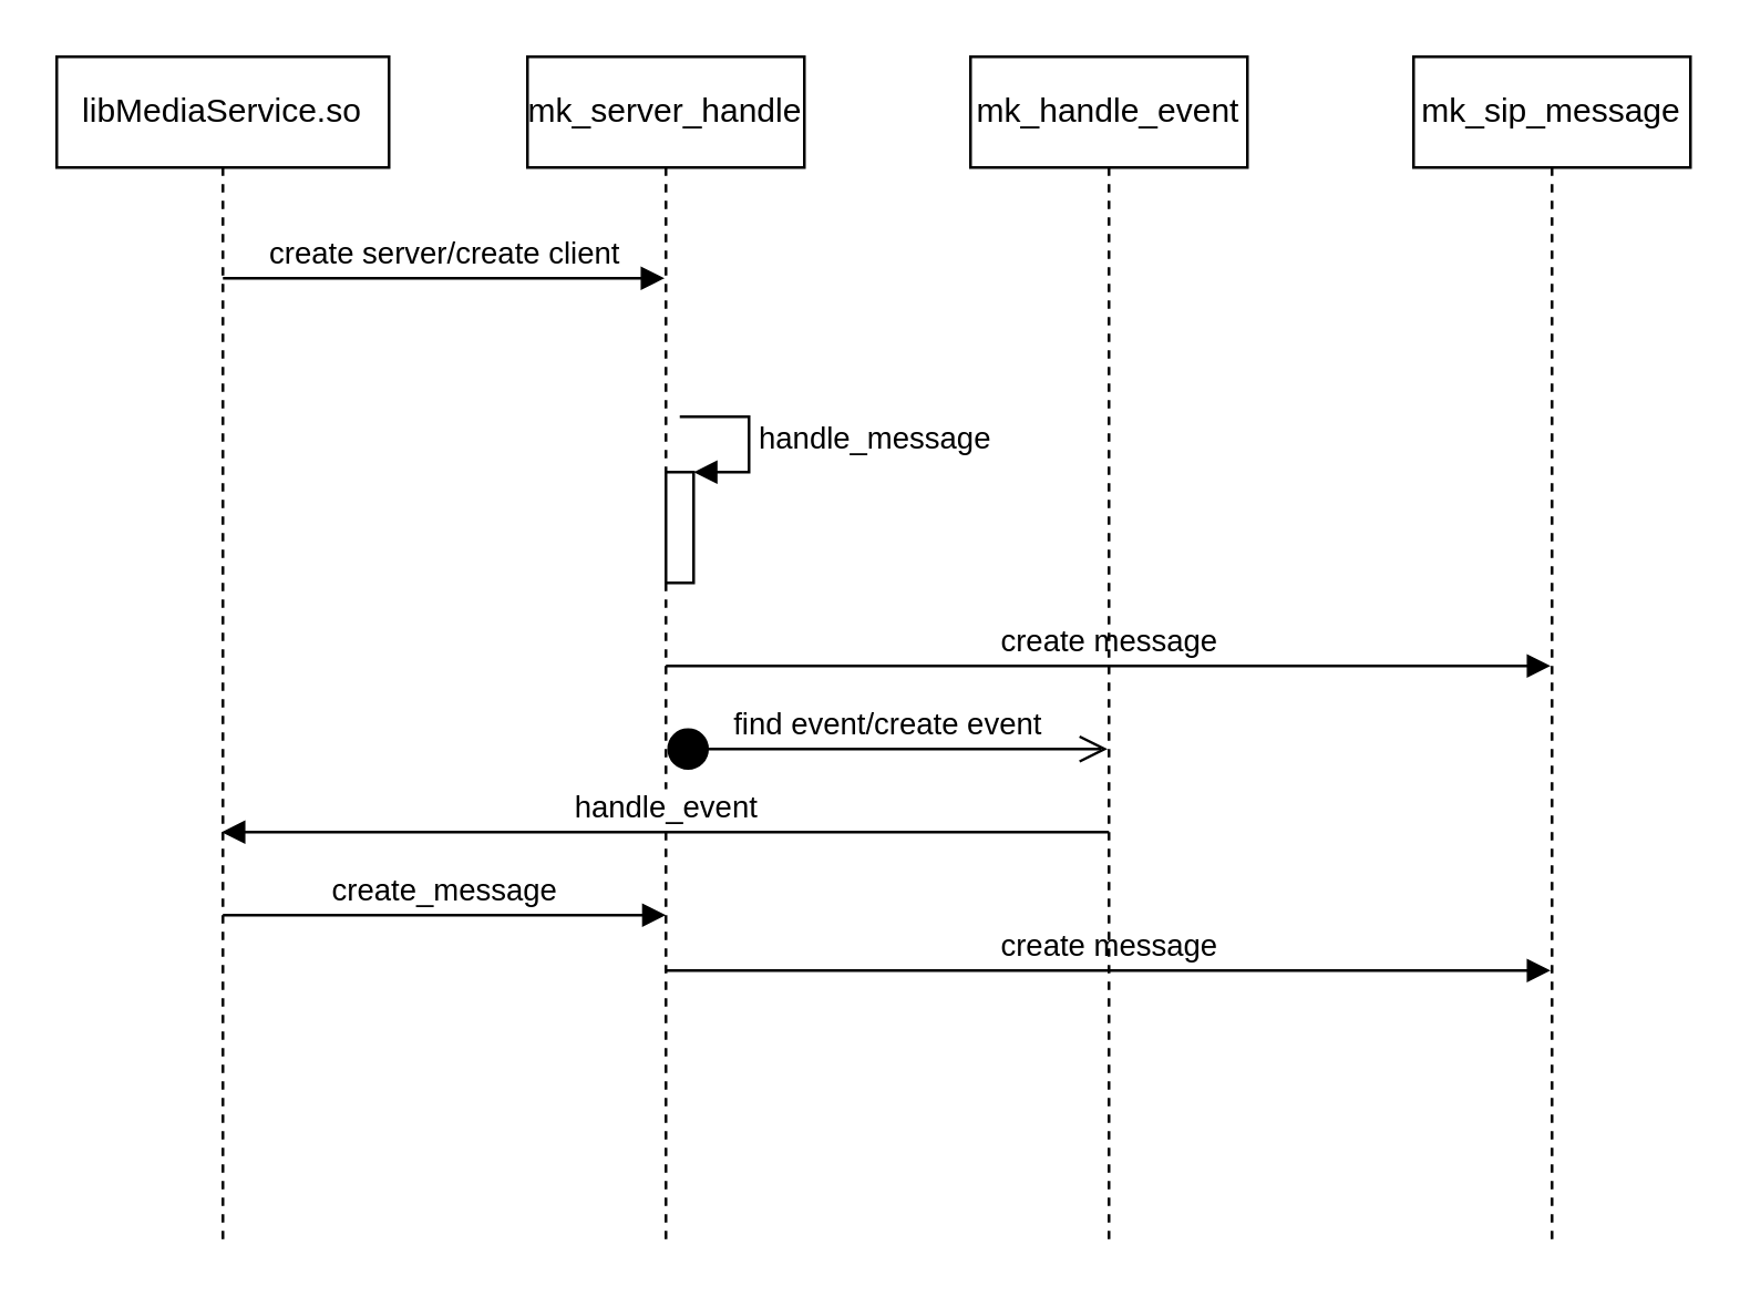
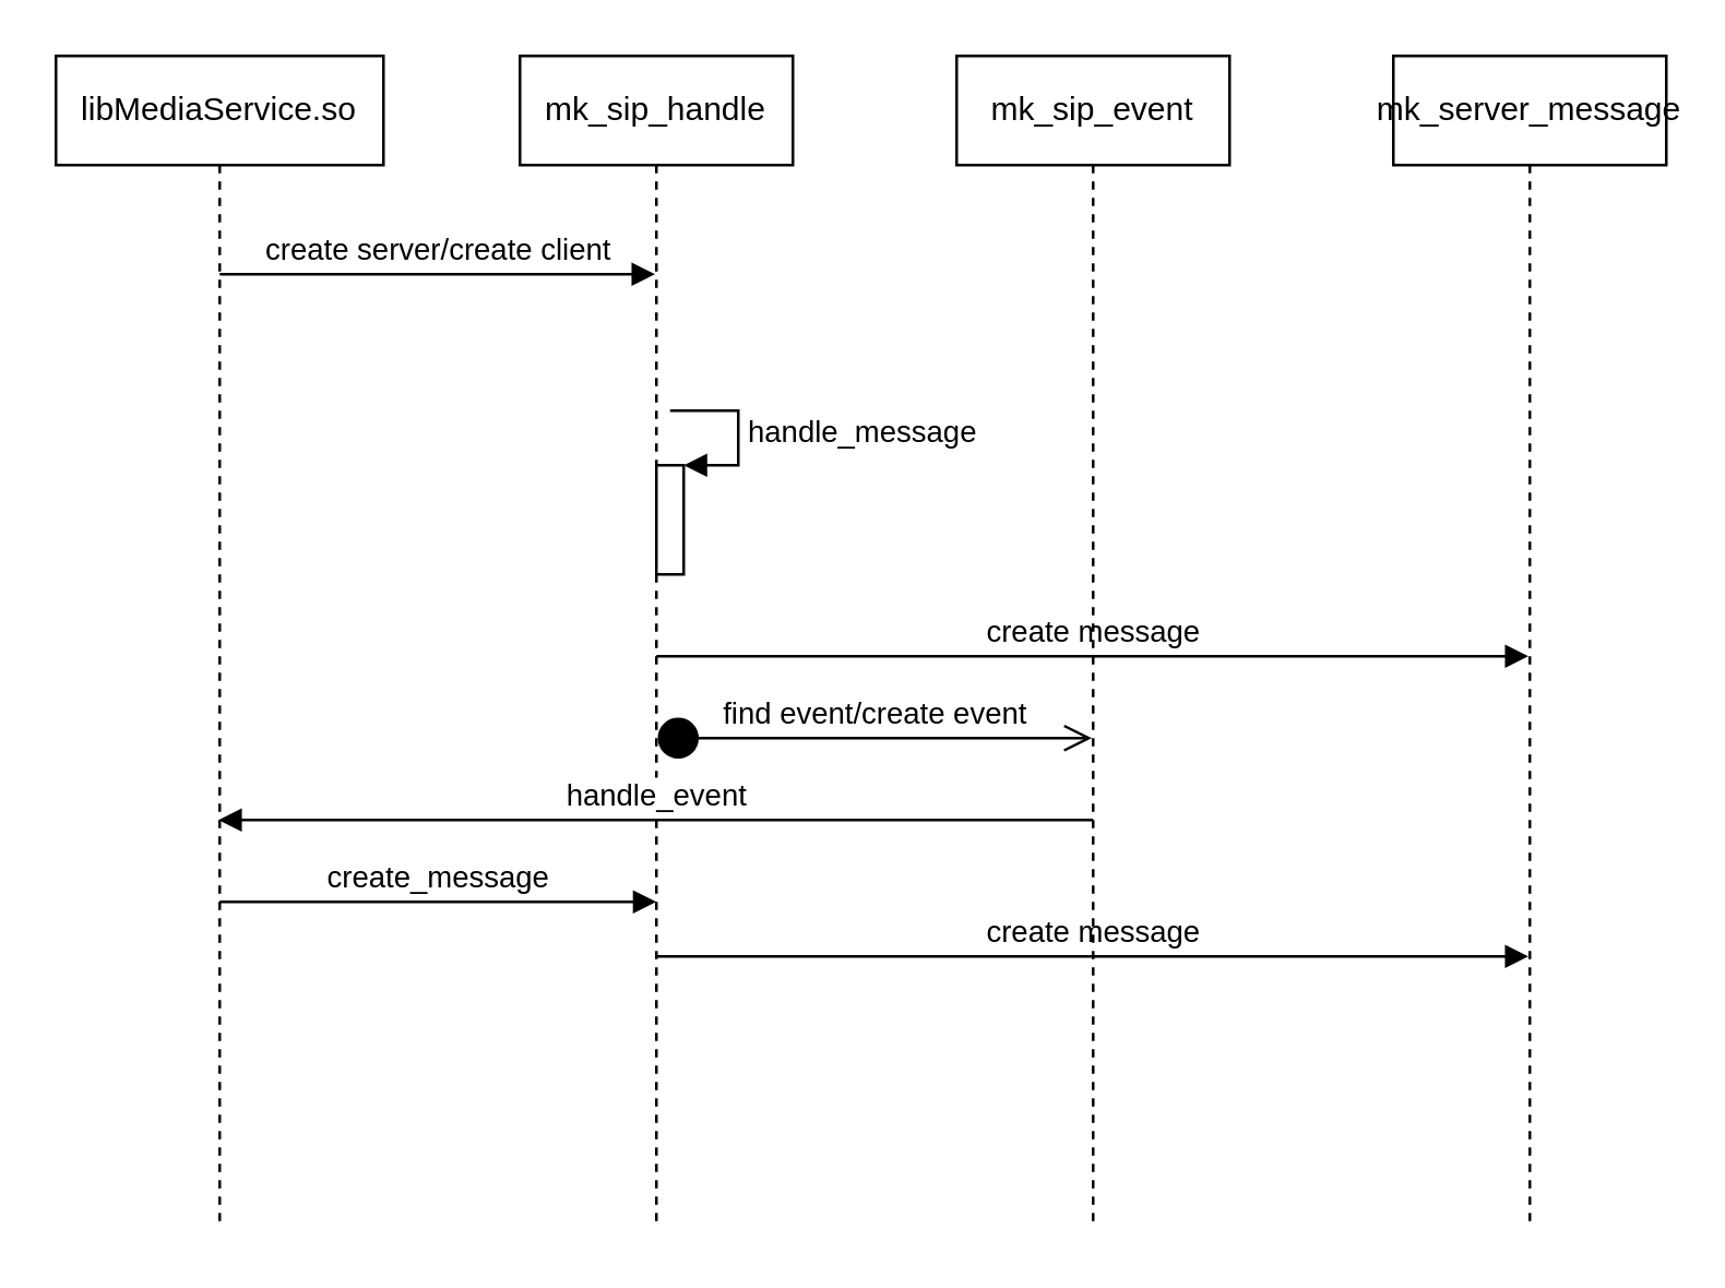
  <mxCell id="0" />
  <mxCell id="1" parent="0" />
  <mxCell id="2" value="libMediaService.so" style="shape=umlLifeline;perimeter=lifelinePerimeter;whiteSpace=wrap;html=1;container=1;collapsible=0;recursiveResize=0;outlineConnect=0;" vertex="1" parent="1"><mxGeometry x="20" y="20" width="120" height="430" as="geometry" /></mxCell>
  <mxCell id="3" value="create server/create client" style="html=1;verticalAlign=bottom;endArrow=block;" edge="1" parent="2" target="4"><mxGeometry width="80" relative="1" as="geometry"><mxPoint x="60" y="80" as="sourcePoint" /><mxPoint x="140" y="80" as="targetPoint" /></mxGeometry></mxCell>
- <mxCell id="4" value="mk_server_handle" style="shape=umlLifeline;perimeter=lifelinePerimeter;whiteSpace=wrap;html=1;container=1;collapsible=0;recursiveResize=0;outlineConnect=0;" vertex="1" parent="1"><mxGeometry x="190" y="20" width="100" height="430" as="geometry" /></mxCell>
+ <mxCell id="4" value="mk_sip_handle" style="shape=umlLifeline;perimeter=lifelinePerimeter;whiteSpace=wrap;html=1;container=1;collapsible=0;recursiveResize=0;outlineConnect=0;" vertex="1" parent="1"><mxGeometry x="190" y="20" width="100" height="430" as="geometry" /></mxCell>
  <mxCell id="5" value="" style="html=1;points=[];perimeter=orthogonalPerimeter;" vertex="1" parent="4"><mxGeometry x="50" y="150" width="10" height="40" as="geometry" /></mxCell>
  <mxCell id="6" value="handle_message" style="edgeStyle=orthogonalEdgeStyle;html=1;align=left;spacingLeft=2;endArrow=block;rounded=0;entryX=1;entryY=0;" edge="1" target="5" parent="4"><mxGeometry relative="1" as="geometry"><mxPoint x="55" y="130" as="sourcePoint" /><Array as="points"><mxPoint x="80" y="130" /></Array></mxGeometry></mxCell>
  <mxCell id="7" value="create message" style="html=1;verticalAlign=bottom;endArrow=block;" edge="1" parent="4" target="10"><mxGeometry width="80" relative="1" as="geometry"><mxPoint x="50" y="220" as="sourcePoint" /><mxPoint x="130" y="220" as="targetPoint" /></mxGeometry></mxCell>
  <mxCell id="8" value="find event/create event" style="html=1;verticalAlign=bottom;startArrow=circle;startFill=1;endArrow=open;startSize=6;endSize=8;" edge="1" parent="4" target="11"><mxGeometry width="80" relative="1" as="geometry"><mxPoint x="50" y="250" as="sourcePoint" /><mxPoint x="130" y="250" as="targetPoint" /></mxGeometry></mxCell>
  <mxCell id="9" value="create message" style="html=1;verticalAlign=bottom;endArrow=block;" edge="1" parent="4" target="10"><mxGeometry width="80" relative="1" as="geometry"><mxPoint x="50" y="330" as="sourcePoint" /><mxPoint x="130" y="330" as="targetPoint" /></mxGeometry></mxCell>
- <mxCell id="10" value="mk_sip_message" style="shape=umlLifeline;perimeter=lifelinePerimeter;whiteSpace=wrap;html=1;container=1;collapsible=0;recursiveResize=0;outlineConnect=0;" vertex="1" parent="1"><mxGeometry x="510" y="20" width="100" height="430" as="geometry" /></mxCell>
- <mxCell id="11" value="mk_handle_event" style="shape=umlLifeline;perimeter=lifelinePerimeter;whiteSpace=wrap;html=1;container=1;collapsible=0;recursiveResize=0;outlineConnect=0;" vertex="1" parent="1"><mxGeometry x="350" y="20" width="100" height="430" as="geometry" /></mxCell>
+ <mxCell id="10" value="mk_server_message" style="shape=umlLifeline;perimeter=lifelinePerimeter;whiteSpace=wrap;html=1;container=1;collapsible=0;recursiveResize=0;outlineConnect=0;" vertex="1" parent="1"><mxGeometry x="510" y="20" width="100" height="430" as="geometry" /></mxCell>
+ <mxCell id="11" value="mk_sip_event" style="shape=umlLifeline;perimeter=lifelinePerimeter;whiteSpace=wrap;html=1;container=1;collapsible=0;recursiveResize=0;outlineConnect=0;" vertex="1" parent="1"><mxGeometry x="350" y="20" width="100" height="430" as="geometry" /></mxCell>
  <mxCell id="12" value="handle_event" style="html=1;verticalAlign=bottom;endArrow=block;" edge="1" parent="11" target="2"><mxGeometry width="80" relative="1" as="geometry"><mxPoint x="50" y="280" as="sourcePoint" /><mxPoint x="130" y="280" as="targetPoint" /></mxGeometry></mxCell>
  <mxCell id="13" value="create_message" style="html=1;verticalAlign=bottom;endArrow=block;" edge="1" parent="1"><mxGeometry width="80" relative="1" as="geometry"><mxPoint x="80" y="330" as="sourcePoint" /><mxPoint x="240" y="330" as="targetPoint" /></mxGeometry></mxCell>
